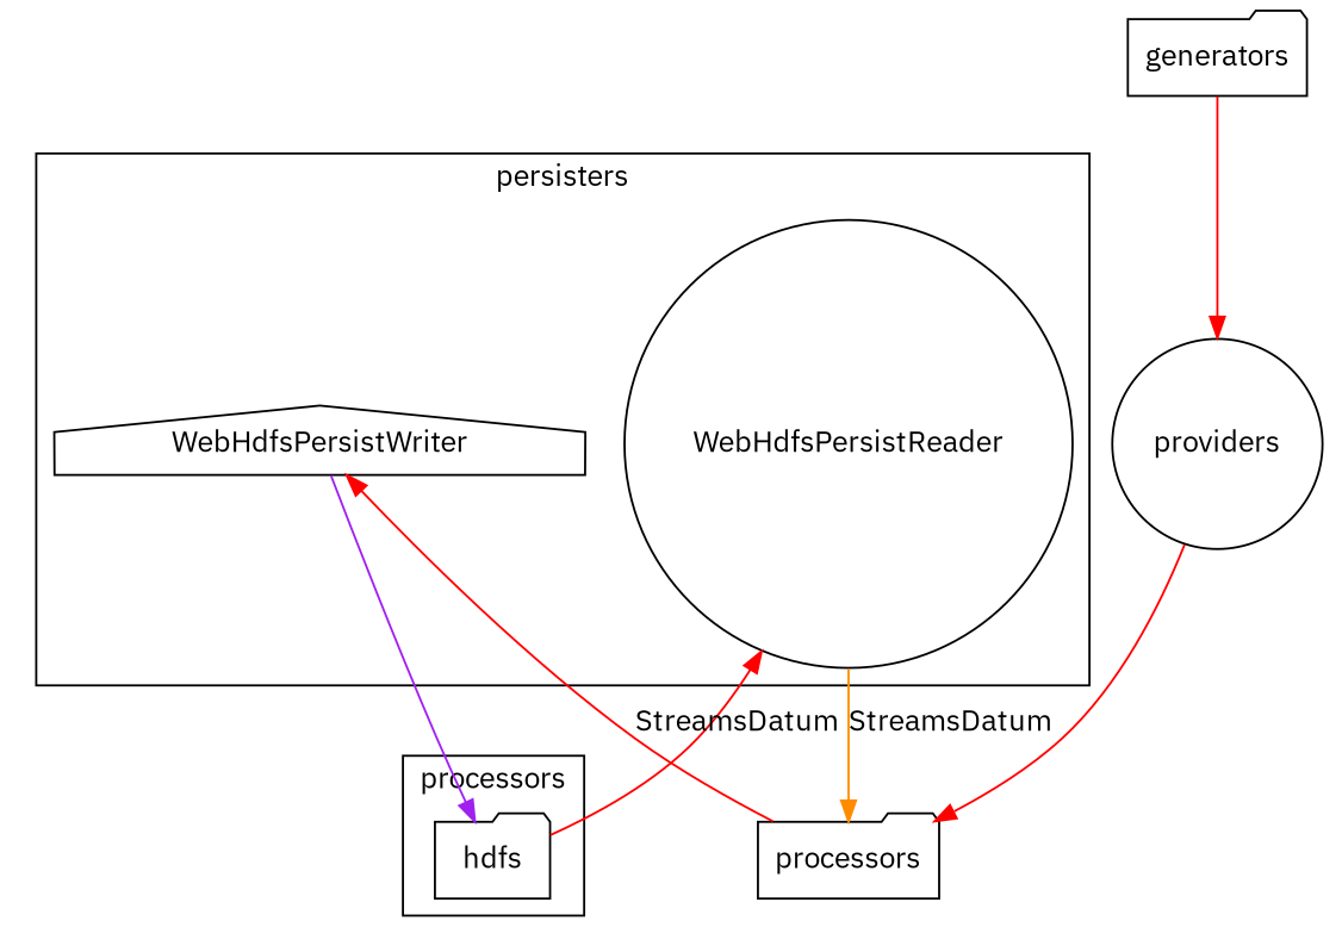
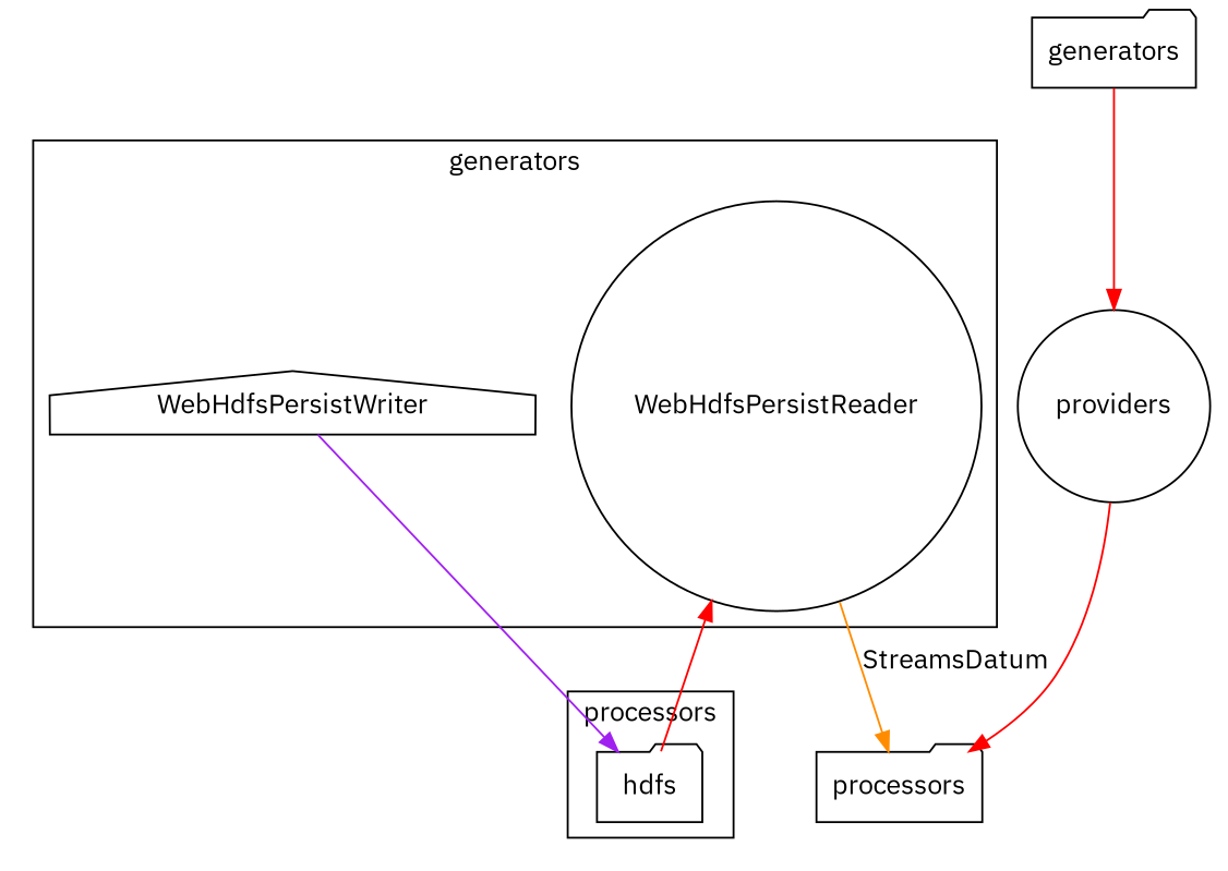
  digraph {
    compound=true
    fontname="IBM Plex Sans"
    rankdir=TB
    splines=true
    node [fontname="IBM Plex Sans" shape=folder]
    edge [color=red fontname="IBM Plex Sans"]
    n1 [label=WebHdfsPersistReader shape=circle]
    n2 [label=WebHdfsPersistWriter shape=house]
    n3 [label=hdfs]
    n4 [label=processors]
    n5 [label=generators]
    n6 [label=providers shape=circle]
    subgraph cluster_1 {
-     label=persisters
+     label=generators
      n1
      n2
    }
    subgraph cluster_2 {
      label=processors
      n3
    }
    n1 -> n4 [color=darkorange label=StreamsDatum]
    n2 -> n3 [color=purple]
    n3 -> n1
-   n4 -> n2 [label=StreamsDatum]
    n5 -> n6
    n6 -> n4
  }
